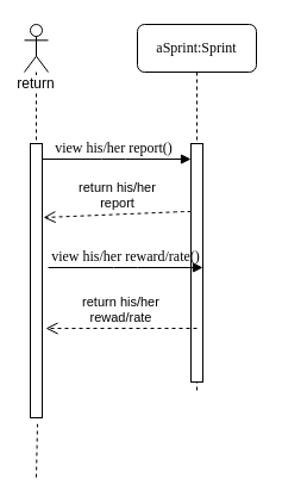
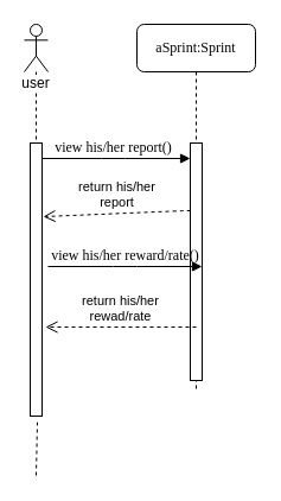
  <mxCell id="0" />
  <mxCell id="1" parent="0" />
  <mxCell id="2" value="aSprint:Sprint" style="shape=umlLifeline;perimeter=lifelinePerimeter;whiteSpace=wrap;html=1;container=1;collapsible=0;recursiveResize=0;outlineConnect=0;rounded=1;shadow=0;comic=0;labelBackgroundColor=none;strokeColor=#000000;strokeWidth=1;fillColor=#FFFFFF;fontFamily=Verdana;fontSize=12;fontColor=#000000;align=center;" vertex="1" parent="1"><mxGeometry x="115" y="20" width="100" height="310" as="geometry" /></mxCell>
  <mxCell id="3" value="" style="html=1;points=[];perimeter=orthogonalPerimeter;rounded=0;shadow=0;comic=0;labelBackgroundColor=none;strokeColor=#000000;strokeWidth=1;fillColor=#FFFFFF;fontFamily=Verdana;fontSize=12;fontColor=#000000;align=center;" vertex="1" parent="2"><mxGeometry x="45" y="100" width="10" height="200" as="geometry" /></mxCell>
  <mxCell id="4" value="&lt;div&gt;view his/her report()&lt;br&gt;&lt;/div&gt;" style="html=1;verticalAlign=bottom;endArrow=block;entryX=0;entryY=0;labelBackgroundColor=none;fontFamily=Verdana;fontSize=12;edgeStyle=elbowEdgeStyle;elbow=vertical;" edge="1" parent="1"><mxGeometry relative="1" as="geometry"><mxPoint x="30" y="133" as="sourcePoint" /><mxPoint x="160" y="133" as="targetPoint" /></mxGeometry></mxCell>
  <mxCell id="5" value="" style="html=1;points=[];perimeter=orthogonalPerimeter;" vertex="1" parent="1"><mxGeometry x="25" y="120" width="10" height="230" as="geometry" /></mxCell>
- <mxCell id="6" value="return" style="shape=umlLifeline;participant=umlActor;perimeter=lifelinePerimeter;whiteSpace=wrap;html=1;container=1;collapsible=0;recursiveResize=0;verticalAlign=top;spacingTop=36;labelBackgroundColor=#ffffff;outlineConnect=0;" vertex="1" parent="1"><mxGeometry x="20" y="20" width="20" height="100" as="geometry" /></mxCell>
+ <mxCell id="6" value="user" style="shape=umlLifeline;participant=umlActor;perimeter=lifelinePerimeter;whiteSpace=wrap;html=1;container=1;collapsible=0;recursiveResize=0;verticalAlign=top;spacingTop=36;labelBackgroundColor=#ffffff;outlineConnect=0;" vertex="1" parent="1"><mxGeometry x="20" y="20" width="20" height="100" as="geometry" /></mxCell>
  <mxCell id="7" value="" style="endArrow=none;dashed=1;html=1;entryX=0.6;entryY=1.023;entryDx=0;entryDy=0;entryPerimeter=0;" edge="1" parent="1" target="5"><mxGeometry width="50" height="50" relative="1" as="geometry"><mxPoint x="30" y="400" as="sourcePoint" /><mxPoint x="30" y="260" as="targetPoint" /></mxGeometry></mxCell>
  <mxCell id="8" value="&lt;div&gt;return his/her &lt;br&gt;&lt;/div&gt;&lt;div&gt;report&lt;/div&gt;" style="html=1;verticalAlign=bottom;endArrow=open;dashed=1;endSize=8;entryX=1.1;entryY=0.37;entryDx=0;entryDy=0;entryPerimeter=0;" edge="1" parent="1"><mxGeometry relative="1" as="geometry"><mxPoint x="160" y="177" as="sourcePoint" /><mxPoint x="36" y="182" as="targetPoint" /><Array as="points"><mxPoint x="155" y="177" /></Array></mxGeometry></mxCell>
  <mxCell id="9" value="&lt;div&gt;view his/her reward/rate()&lt;br&gt;&lt;/div&gt;" style="html=1;verticalAlign=bottom;endArrow=block;entryX=0;entryY=0;labelBackgroundColor=none;fontFamily=Verdana;fontSize=12;edgeStyle=elbowEdgeStyle;elbow=vertical;" edge="1" parent="1"><mxGeometry relative="1" as="geometry"><mxPoint x="40" y="224" as="sourcePoint" /><mxPoint x="170" y="224" as="targetPoint" /></mxGeometry></mxCell>
  <mxCell id="10" value="&lt;div&gt;return his/her &lt;br&gt;&lt;/div&gt;&lt;div&gt;rewad/rate&lt;/div&gt;" style="html=1;verticalAlign=bottom;endArrow=open;dashed=1;endSize=8;entryX=1.3;entryY=0.674;entryDx=0;entryDy=0;entryPerimeter=0;" edge="1" parent="1" target="5"><mxGeometry relative="1" as="geometry"><mxPoint x="165" y="275" as="sourcePoint" /><mxPoint x="46" y="279" as="targetPoint" /><Array as="points" /></mxGeometry></mxCell>
